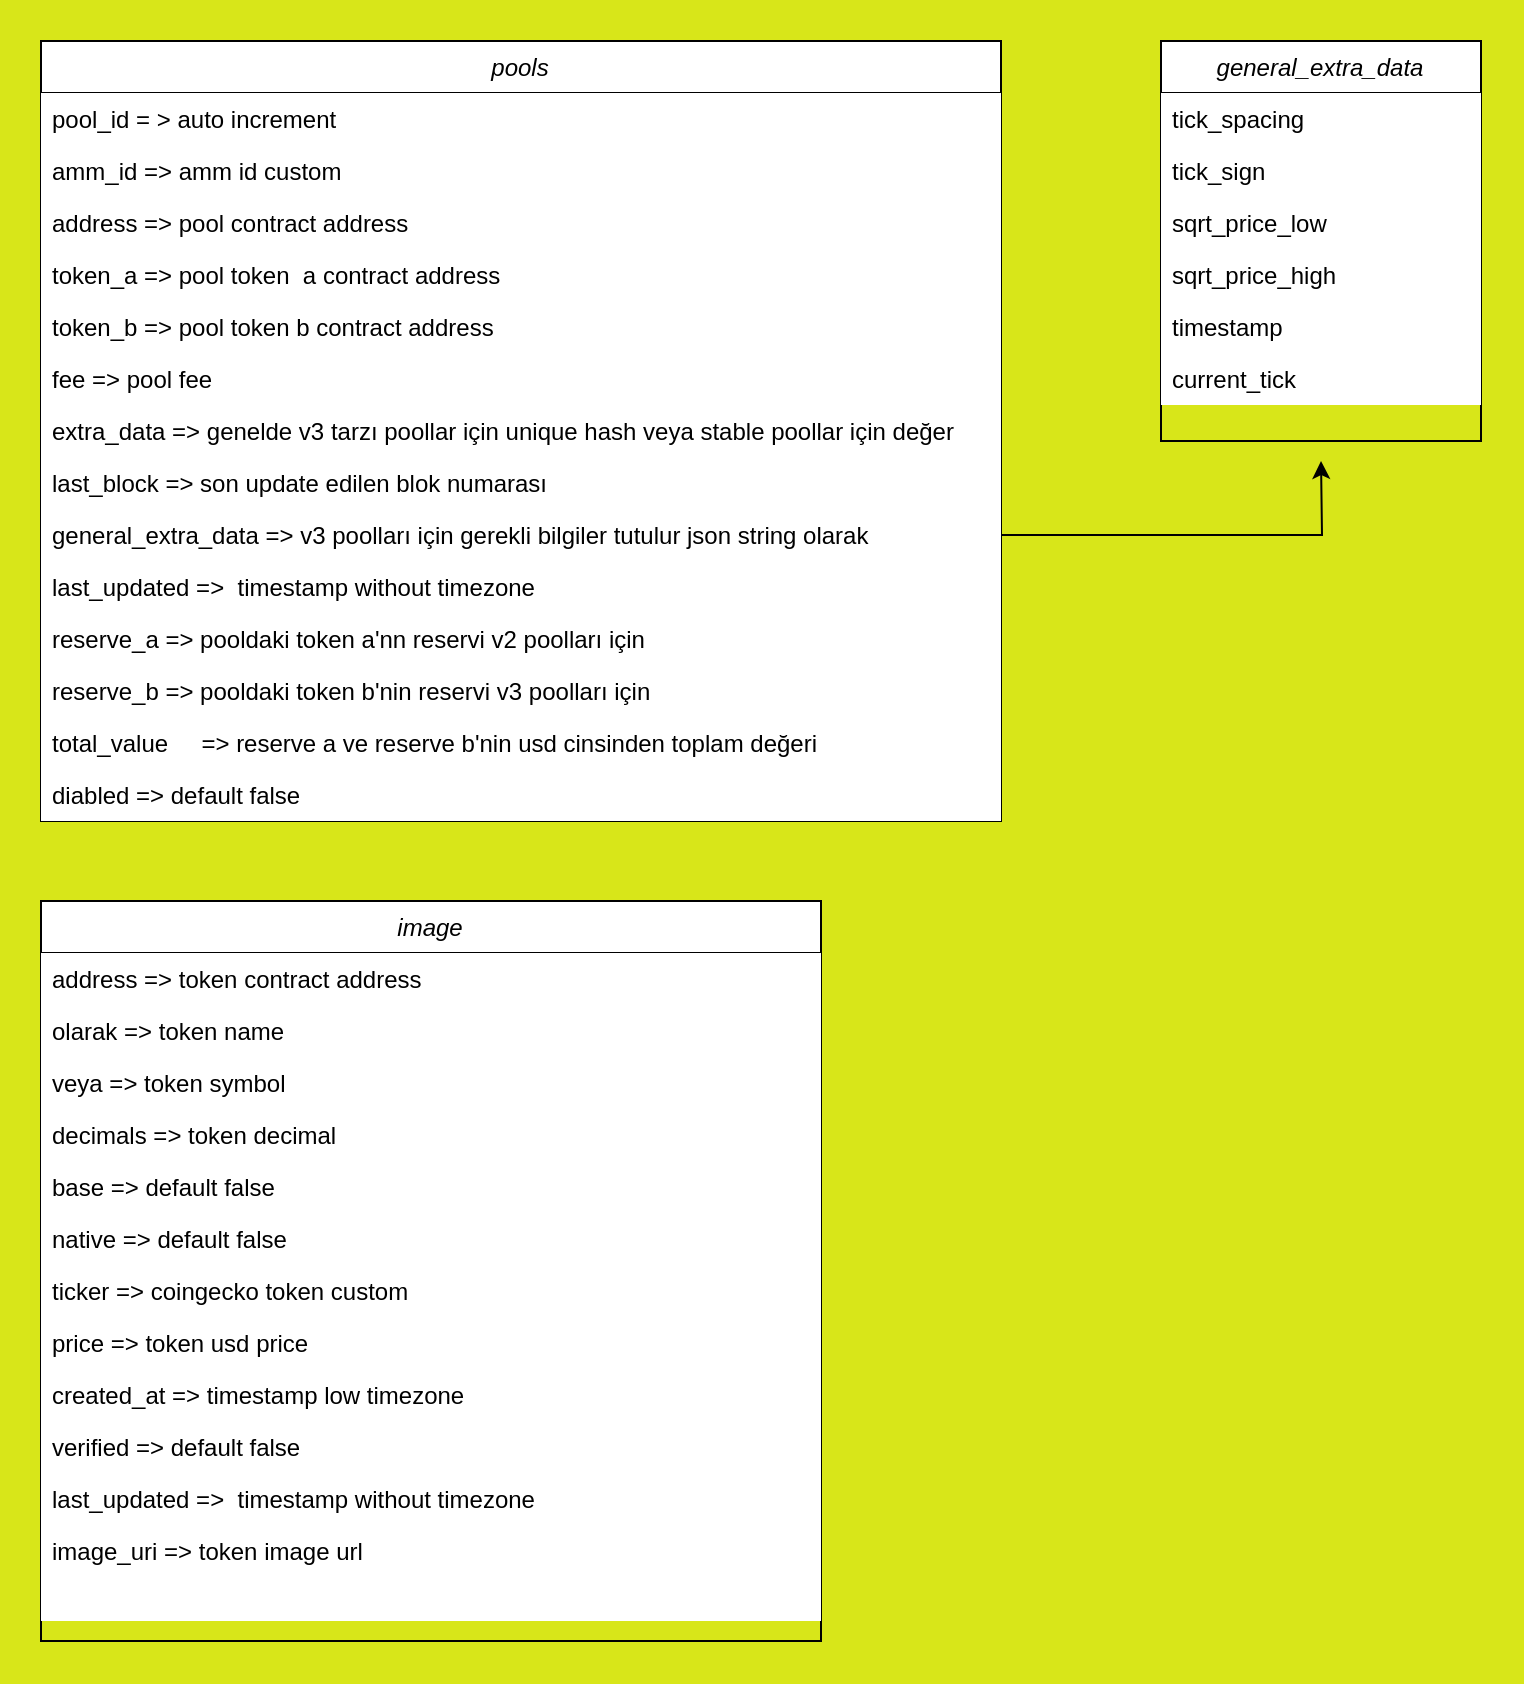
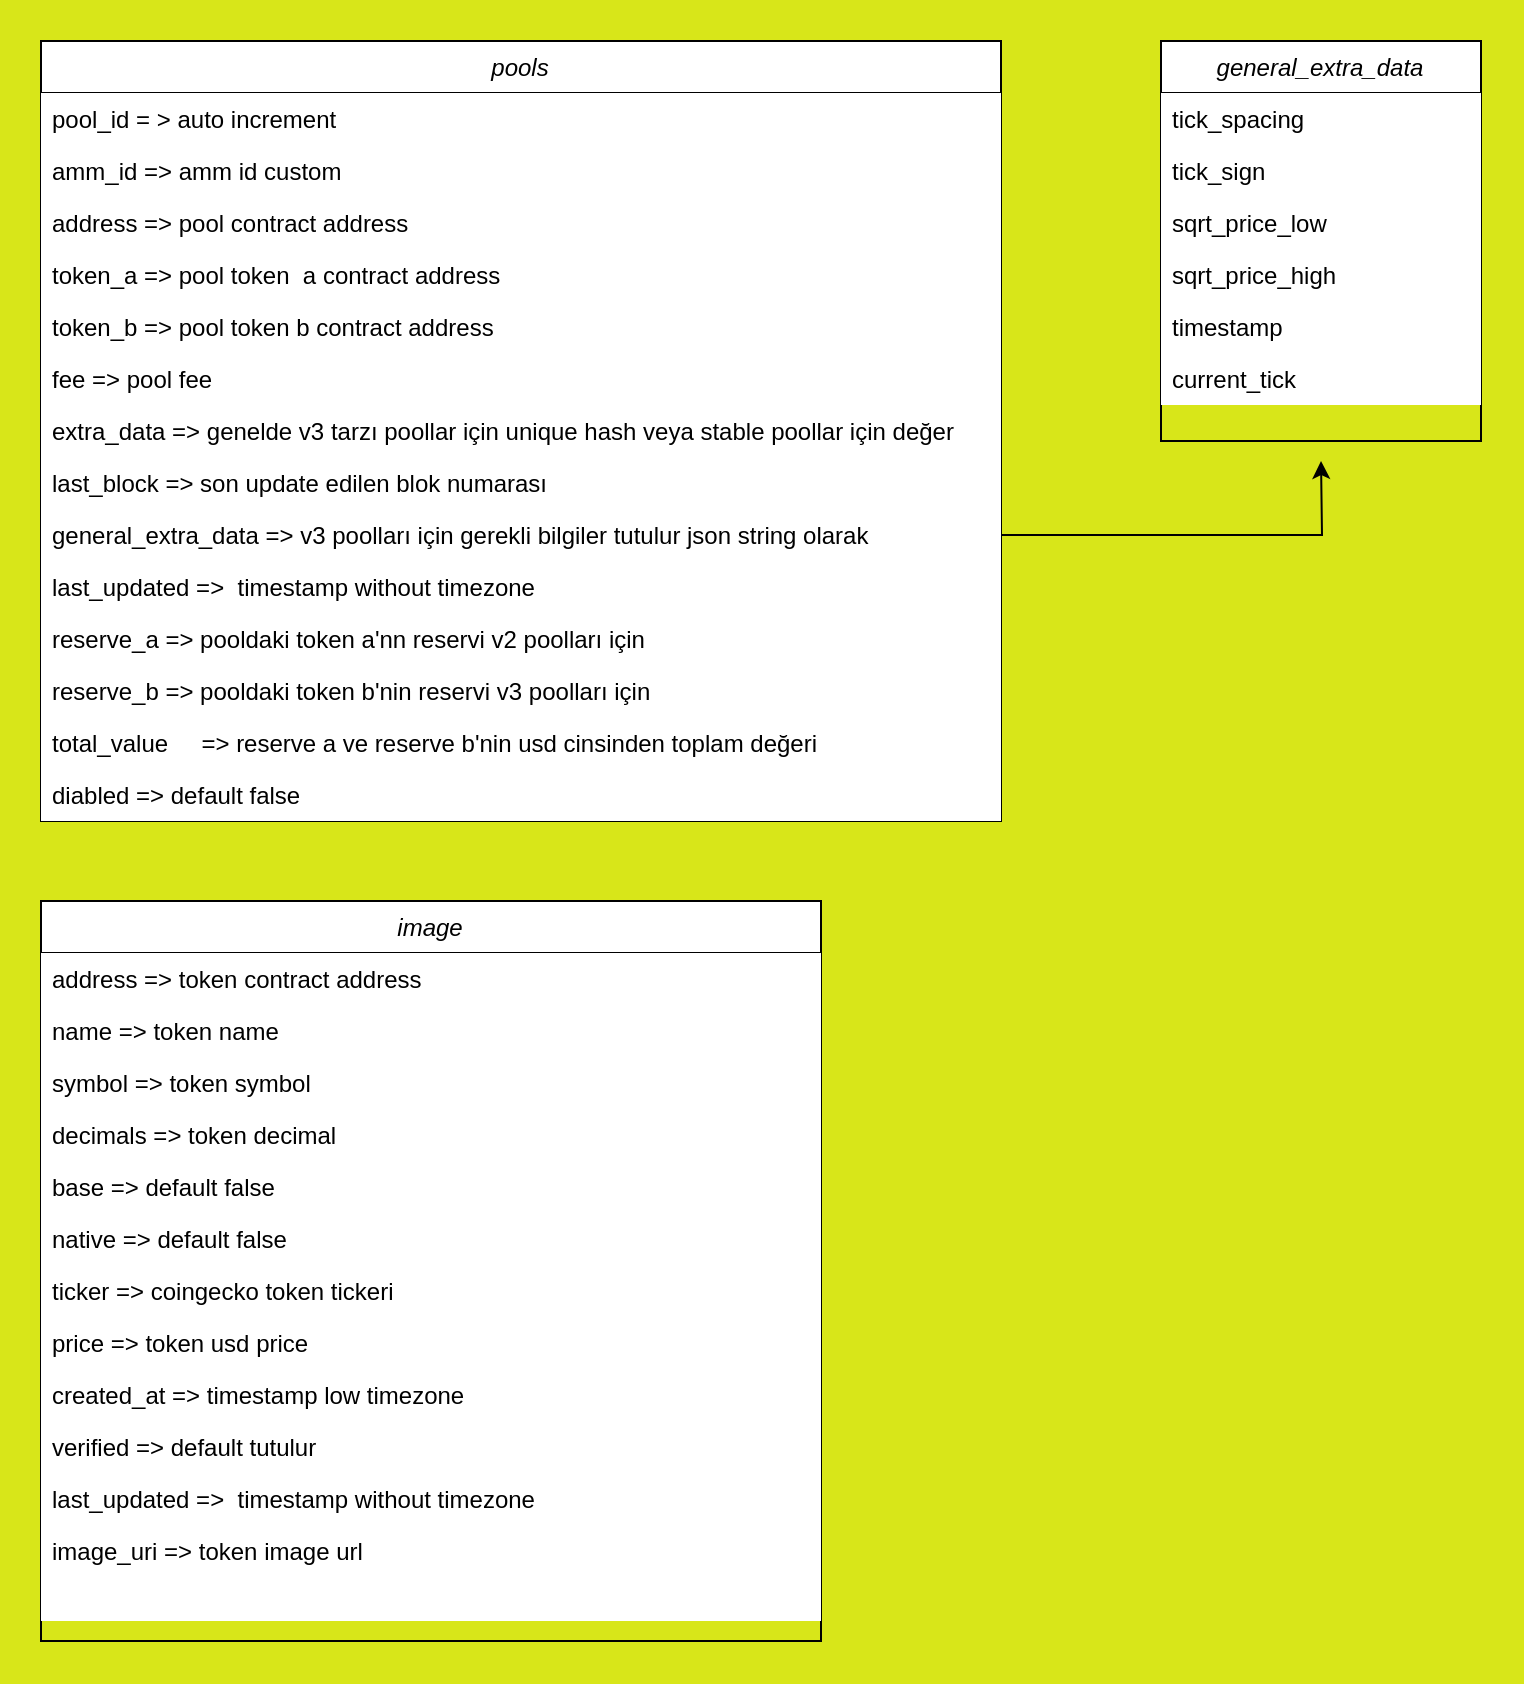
  <mxCell id="0" />
  <mxCell id="1" parent="0" />
  <mxCell id="2" value="pools" style="swimlane;fontStyle=2;align=center;verticalAlign=top;childLayout=stackLayout;horizontal=1;startSize=26;horizontalStack=0;resizeParent=1;resizeLast=0;collapsible=1;marginBottom=0;rounded=0;shadow=0;strokeWidth=1;" parent="1" vertex="1"><mxGeometry x="20" y="20" width="480" height="390" as="geometry"><mxRectangle x="230" y="140" width="160" height="26" as="alternateBounds" /></mxGeometry></mxCell>
  <mxCell id="3" value="pool_id = &gt; auto increment" style="text;align=left;verticalAlign=top;spacingLeft=4;spacingRight=4;overflow=hidden;rotatable=0;points=[[0,0.5],[1,0.5]];portConstraint=eastwest;fillColor=default;" parent="2" vertex="1"><mxGeometry y="26" width="480" height="26" as="geometry" /></mxCell>
  <mxCell id="4" value="amm_id =&gt; amm id custom" style="text;align=left;verticalAlign=top;spacingLeft=4;spacingRight=4;overflow=hidden;rotatable=0;points=[[0,0.5],[1,0.5]];portConstraint=eastwest;rounded=0;shadow=0;html=0;fillColor=default;" parent="2" vertex="1"><mxGeometry y="52" width="480" height="26" as="geometry" /></mxCell>
  <mxCell id="5" value="address =&gt; pool contract address" style="text;align=left;verticalAlign=top;spacingLeft=4;spacingRight=4;overflow=hidden;rotatable=0;points=[[0,0.5],[1,0.5]];portConstraint=eastwest;rounded=0;shadow=0;html=0;fillColor=default;" parent="2" vertex="1"><mxGeometry y="78" width="480" height="26" as="geometry" /></mxCell>
  <mxCell id="6" value="token_a =&gt; pool token  a contract address" style="text;align=left;verticalAlign=top;spacingLeft=4;spacingRight=4;overflow=hidden;rotatable=0;points=[[0,0.5],[1,0.5]];portConstraint=eastwest;rounded=0;shadow=0;html=0;fillColor=default;" parent="2" vertex="1"><mxGeometry y="104" width="480" height="26" as="geometry" /></mxCell>
  <mxCell id="7" value="token_b =&gt; pool token b contract address" style="text;align=left;verticalAlign=top;spacingLeft=4;spacingRight=4;overflow=hidden;rotatable=0;points=[[0,0.5],[1,0.5]];portConstraint=eastwest;rounded=0;shadow=0;html=0;fillColor=default;" parent="2" vertex="1"><mxGeometry y="130" width="480" height="26" as="geometry" /></mxCell>
  <mxCell id="8" value="fee =&gt; pool fee" style="text;align=left;verticalAlign=top;spacingLeft=4;spacingRight=4;overflow=hidden;rotatable=0;points=[[0,0.5],[1,0.5]];portConstraint=eastwest;rounded=0;shadow=0;html=0;fillColor=default;" parent="2" vertex="1"><mxGeometry y="156" width="480" height="26" as="geometry" /></mxCell>
  <mxCell id="9" value="extra_data =&gt; genelde v3 tarzı poollar için unique hash veya stable poollar için değer" style="text;align=left;verticalAlign=top;spacingLeft=4;spacingRight=4;overflow=hidden;rotatable=0;points=[[0,0.5],[1,0.5]];portConstraint=eastwest;rounded=0;shadow=0;html=0;fillColor=default;" parent="2" vertex="1"><mxGeometry y="182" width="480" height="26" as="geometry" /></mxCell>
  <mxCell id="10" value="last_block =&gt; son update edilen blok numarası" style="text;align=left;verticalAlign=top;spacingLeft=4;spacingRight=4;overflow=hidden;rotatable=0;points=[[0,0.5],[1,0.5]];portConstraint=eastwest;rounded=0;shadow=0;html=0;fillColor=default;" parent="2" vertex="1"><mxGeometry y="208" width="480" height="26" as="geometry" /></mxCell>
  <mxCell id="11" style="edgeStyle=orthogonalEdgeStyle;rounded=0;orthogonalLoop=1;jettySize=auto;html=1;" parent="2" source="12" edge="1"><mxGeometry relative="1" as="geometry"><mxPoint x="640" y="210" as="targetPoint" /></mxGeometry></mxCell>
  <mxCell id="12" value="general_extra_data =&gt; v3 poolları için gerekli bilgiler tutulur json string olarak" style="text;align=left;verticalAlign=top;spacingLeft=4;spacingRight=4;overflow=hidden;rotatable=0;points=[[0,0.5],[1,0.5]];portConstraint=eastwest;rounded=0;shadow=0;html=0;fillColor=default;" parent="2" vertex="1"><mxGeometry y="234" width="480" height="26" as="geometry" /></mxCell>
  <mxCell id="13" value="last_updated =&gt;  timestamp without timezone" style="text;align=left;verticalAlign=top;spacingLeft=4;spacingRight=4;overflow=hidden;rotatable=0;points=[[0,0.5],[1,0.5]];portConstraint=eastwest;rounded=0;shadow=0;html=0;fillColor=default;" parent="2" vertex="1"><mxGeometry y="260" width="480" height="26" as="geometry" /></mxCell>
  <mxCell id="14" value="reserve_a =&gt; pooldaki token a'nn reservi v2 poolları için" style="text;align=left;verticalAlign=top;spacingLeft=4;spacingRight=4;overflow=hidden;rotatable=0;points=[[0,0.5],[1,0.5]];portConstraint=eastwest;rounded=0;shadow=0;html=0;fillColor=default;" parent="2" vertex="1"><mxGeometry y="286" width="480" height="26" as="geometry" /></mxCell>
  <mxCell id="15" value="reserve_b =&gt; pooldaki token b'nin reservi v3 poolları için" style="text;align=left;verticalAlign=top;spacingLeft=4;spacingRight=4;overflow=hidden;rotatable=0;points=[[0,0.5],[1,0.5]];portConstraint=eastwest;rounded=0;shadow=0;html=0;fillColor=default;" parent="2" vertex="1"><mxGeometry y="312" width="480" height="26" as="geometry" /></mxCell>
  <mxCell id="16" value="total_value     =&gt; reserve a ve reserve b'nin usd cinsinden toplam değeri" style="text;align=left;verticalAlign=top;spacingLeft=4;spacingRight=4;overflow=hidden;rotatable=0;points=[[0,0.5],[1,0.5]];portConstraint=eastwest;rounded=0;shadow=0;html=0;fillColor=default;" parent="2" vertex="1"><mxGeometry y="338" width="480" height="26" as="geometry" /></mxCell>
  <mxCell id="17" value="diabled =&gt; default false" style="text;align=left;verticalAlign=top;spacingLeft=4;spacingRight=4;overflow=hidden;rotatable=0;points=[[0,0.5],[1,0.5]];portConstraint=eastwest;rounded=0;shadow=0;html=0;fillColor=default;" parent="2" vertex="1"><mxGeometry y="364" width="480" height="26" as="geometry" /></mxCell>
  <mxCell id="18" value="image" style="swimlane;fontStyle=2;align=center;verticalAlign=top;childLayout=stackLayout;horizontal=1;startSize=26;horizontalStack=0;resizeParent=1;resizeLast=0;collapsible=1;marginBottom=0;rounded=0;shadow=0;strokeWidth=1;" parent="1" vertex="1"><mxGeometry x="20" y="450" width="390" height="370" as="geometry"><mxRectangle x="230" y="140" width="160" height="26" as="alternateBounds" /></mxGeometry></mxCell>
  <mxCell id="19" value="address =&gt; token contract address" style="text;align=left;verticalAlign=top;spacingLeft=4;spacingRight=4;overflow=hidden;rotatable=0;points=[[0,0.5],[1,0.5]];portConstraint=eastwest;fillColor=default;" parent="18" vertex="1"><mxGeometry y="26" width="390" height="26" as="geometry" /></mxCell>
- <mxCell id="20" value="olarak =&gt; token name" style="text;align=left;verticalAlign=top;spacingLeft=4;spacingRight=4;overflow=hidden;rotatable=0;points=[[0,0.5],[1,0.5]];portConstraint=eastwest;rounded=0;shadow=0;html=0;fillColor=default;" parent="18" vertex="1"><mxGeometry y="52" width="390" height="26" as="geometry" /></mxCell>
- <mxCell id="21" value="veya =&gt; token symbol" style="text;align=left;verticalAlign=top;spacingLeft=4;spacingRight=4;overflow=hidden;rotatable=0;points=[[0,0.5],[1,0.5]];portConstraint=eastwest;rounded=0;shadow=0;html=0;fillColor=default;" parent="18" vertex="1"><mxGeometry y="78" width="390" height="26" as="geometry" /></mxCell>
+ <mxCell id="20" value="name =&gt; token name" style="text;align=left;verticalAlign=top;spacingLeft=4;spacingRight=4;overflow=hidden;rotatable=0;points=[[0,0.5],[1,0.5]];portConstraint=eastwest;rounded=0;shadow=0;html=0;fillColor=default;" parent="18" vertex="1"><mxGeometry y="52" width="390" height="26" as="geometry" /></mxCell>
+ <mxCell id="21" value="symbol =&gt; token symbol" style="text;align=left;verticalAlign=top;spacingLeft=4;spacingRight=4;overflow=hidden;rotatable=0;points=[[0,0.5],[1,0.5]];portConstraint=eastwest;rounded=0;shadow=0;html=0;fillColor=default;" parent="18" vertex="1"><mxGeometry y="78" width="390" height="26" as="geometry" /></mxCell>
  <mxCell id="22" value="decimals =&gt; token decimal" style="text;align=left;verticalAlign=top;spacingLeft=4;spacingRight=4;overflow=hidden;rotatable=0;points=[[0,0.5],[1,0.5]];portConstraint=eastwest;rounded=0;shadow=0;html=0;fillColor=default;" parent="18" vertex="1"><mxGeometry y="104" width="390" height="26" as="geometry" /></mxCell>
  <mxCell id="23" value="base =&gt; default false" style="text;align=left;verticalAlign=top;spacingLeft=4;spacingRight=4;overflow=hidden;rotatable=0;points=[[0,0.5],[1,0.5]];portConstraint=eastwest;rounded=0;shadow=0;html=0;fillColor=default;" parent="18" vertex="1"><mxGeometry y="130" width="390" height="26" as="geometry" /></mxCell>
  <mxCell id="24" value="native =&gt; default false" style="text;align=left;verticalAlign=top;spacingLeft=4;spacingRight=4;overflow=hidden;rotatable=0;points=[[0,0.5],[1,0.5]];portConstraint=eastwest;rounded=0;shadow=0;html=0;fillColor=default;" parent="18" vertex="1"><mxGeometry y="156" width="390" height="26" as="geometry" /></mxCell>
- <mxCell id="25" value="ticker =&gt; coingecko token custom " style="text;align=left;verticalAlign=top;spacingLeft=4;spacingRight=4;overflow=hidden;rotatable=0;points=[[0,0.5],[1,0.5]];portConstraint=eastwest;rounded=0;shadow=0;html=0;fillColor=default;" parent="18" vertex="1"><mxGeometry y="182" width="390" height="26" as="geometry" /></mxCell>
+ <mxCell id="25" value="ticker =&gt; coingecko token tickeri " style="text;align=left;verticalAlign=top;spacingLeft=4;spacingRight=4;overflow=hidden;rotatable=0;points=[[0,0.5],[1,0.5]];portConstraint=eastwest;rounded=0;shadow=0;html=0;fillColor=default;" parent="18" vertex="1"><mxGeometry y="182" width="390" height="26" as="geometry" /></mxCell>
  <mxCell id="26" value="price =&gt; token usd price" style="text;align=left;verticalAlign=top;spacingLeft=4;spacingRight=4;overflow=hidden;rotatable=0;points=[[0,0.5],[1,0.5]];portConstraint=eastwest;rounded=0;shadow=0;html=0;fillColor=default;" parent="18" vertex="1"><mxGeometry y="208" width="390" height="26" as="geometry" /></mxCell>
  <mxCell id="27" value="created_at =&gt; timestamp low timezone" style="text;align=left;verticalAlign=top;spacingLeft=4;spacingRight=4;overflow=hidden;rotatable=0;points=[[0,0.5],[1,0.5]];portConstraint=eastwest;rounded=0;shadow=0;html=0;fillColor=default;" parent="18" vertex="1"><mxGeometry y="234" width="390" height="26" as="geometry" /></mxCell>
- <mxCell id="28" value="verified =&gt; default false" style="text;align=left;verticalAlign=top;spacingLeft=4;spacingRight=4;overflow=hidden;rotatable=0;points=[[0,0.5],[1,0.5]];portConstraint=eastwest;rounded=0;shadow=0;html=0;fillColor=default;" parent="18" vertex="1"><mxGeometry y="260" width="390" height="26" as="geometry" /></mxCell>
+ <mxCell id="28" value="verified =&gt; default tutulur" style="text;align=left;verticalAlign=top;spacingLeft=4;spacingRight=4;overflow=hidden;rotatable=0;points=[[0,0.5],[1,0.5]];portConstraint=eastwest;rounded=0;shadow=0;html=0;fillColor=default;" parent="18" vertex="1"><mxGeometry y="260" width="390" height="26" as="geometry" /></mxCell>
  <mxCell id="29" value="last_updated =&gt;  timestamp without timezone" style="text;align=left;verticalAlign=top;spacingLeft=4;spacingRight=4;overflow=hidden;rotatable=0;points=[[0,0.5],[1,0.5]];portConstraint=eastwest;rounded=0;shadow=0;html=0;fillColor=default;" parent="18" vertex="1"><mxGeometry y="286" width="390" height="26" as="geometry" /></mxCell>
  <mxCell id="30" value="image_uri =&gt; token image url" style="text;align=left;verticalAlign=top;spacingLeft=4;spacingRight=4;overflow=hidden;rotatable=0;points=[[0,0.5],[1,0.5]];portConstraint=eastwest;rounded=0;shadow=0;html=0;fillColor=default;" parent="18" vertex="1"><mxGeometry y="312" width="390" height="48" as="geometry" /></mxCell>
  <mxCell id="31" value="general_extra_data" style="swimlane;fontStyle=2;align=center;verticalAlign=top;childLayout=stackLayout;horizontal=1;startSize=26;horizontalStack=0;resizeParent=1;resizeLast=0;collapsible=1;marginBottom=0;rounded=0;shadow=0;strokeWidth=1;" parent="1" vertex="1"><mxGeometry x="580" y="20" width="160" height="200" as="geometry"><mxRectangle x="230" y="140" width="160" height="26" as="alternateBounds" /></mxGeometry></mxCell>
  <mxCell id="32" value="tick_spacing" style="text;align=left;verticalAlign=top;spacingLeft=4;spacingRight=4;overflow=hidden;rotatable=0;points=[[0,0.5],[1,0.5]];portConstraint=eastwest;fillColor=default;" parent="31" vertex="1"><mxGeometry y="26" width="160" height="26" as="geometry" /></mxCell>
  <mxCell id="33" value="tick_sign" style="text;align=left;verticalAlign=top;spacingLeft=4;spacingRight=4;overflow=hidden;rotatable=0;points=[[0,0.5],[1,0.5]];portConstraint=eastwest;rounded=0;shadow=0;html=0;fillColor=default;" parent="31" vertex="1"><mxGeometry y="52" width="160" height="26" as="geometry" /></mxCell>
  <mxCell id="34" value="sqrt_price_low" style="text;align=left;verticalAlign=top;spacingLeft=4;spacingRight=4;overflow=hidden;rotatable=0;points=[[0,0.5],[1,0.5]];portConstraint=eastwest;rounded=0;shadow=0;html=0;fillColor=default;" parent="31" vertex="1"><mxGeometry y="78" width="160" height="26" as="geometry" /></mxCell>
  <mxCell id="35" value="sqrt_price_high" style="text;align=left;verticalAlign=top;spacingLeft=4;spacingRight=4;overflow=hidden;rotatable=0;points=[[0,0.5],[1,0.5]];portConstraint=eastwest;rounded=0;shadow=0;html=0;fillColor=default;" parent="31" vertex="1"><mxGeometry y="104" width="160" height="26" as="geometry" /></mxCell>
  <mxCell id="36" value="timestamp" style="text;align=left;verticalAlign=top;spacingLeft=4;spacingRight=4;overflow=hidden;rotatable=0;points=[[0,0.5],[1,0.5]];portConstraint=eastwest;rounded=0;shadow=0;html=0;fillColor=default;" parent="31" vertex="1"><mxGeometry y="130" width="160" height="26" as="geometry" /></mxCell>
  <mxCell id="37" value="current_tick" style="text;align=left;verticalAlign=top;spacingLeft=4;spacingRight=4;overflow=hidden;rotatable=0;points=[[0,0.5],[1,0.5]];portConstraint=eastwest;rounded=0;shadow=0;html=0;fillColor=default;" parent="31" vertex="1"><mxGeometry y="156" width="160" height="26" as="geometry" /></mxCell>
